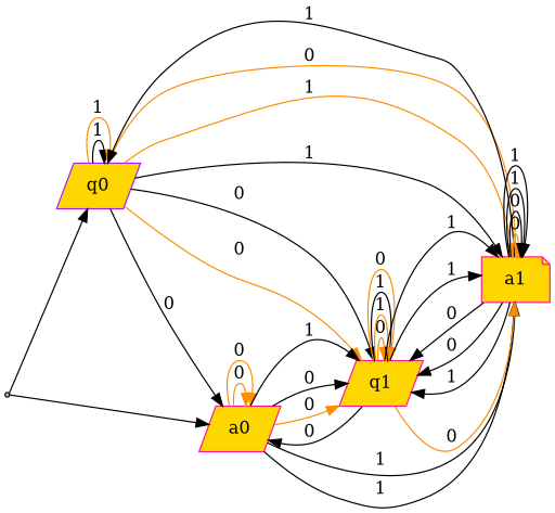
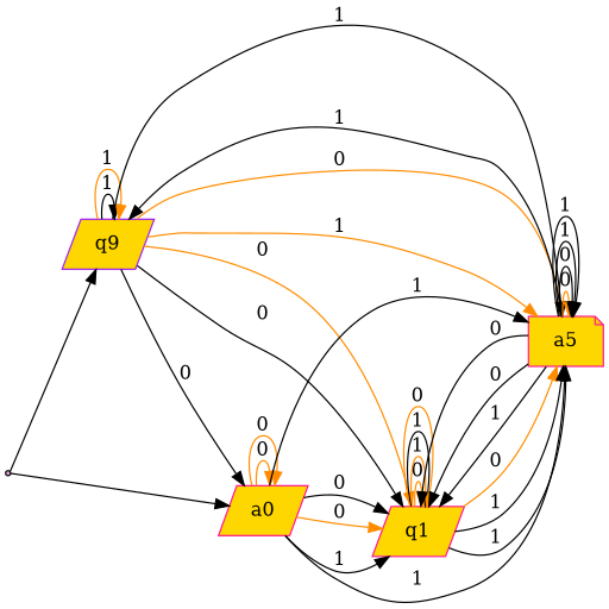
  digraph {
    rankdir=LR
    node [color=deeppink fillcolor=gold shape=parallelogram style=filled]
    edge [color=black]
    inic [color=black fillcolor=plum shape=point]
-   q0 [color=purple]
+   q0 [color=purple label=q9]
    a0
    q1
-   a1 [shape=note]
+   a1 [shape=note label=a5]
    inic -> q0
    inic -> a0
    q0 -> q0 [label=1]
    q0 -> q0 [color=darkorange label=1]
    q0 -> a0 [label=0]
    q0 -> q1 [label=0]
    q0 -> q1 [color=darkorange label=0]
    q0 -> a1 [color=darkorange label=0]
    q0 -> a1 [color=darkorange label=1]
    q0 -> a1 [label=1]
    a0 -> a0 [color=darkorange label=0]
    a0 -> a0 [color=darkorange label=0]
    a0 -> q1 [label=1]
    a0 -> q1 [label=0]
    a0 -> q1 [color=darkorange label=0]
    a0 -> a1 [label=1]
    a0 -> a1 [label=1]
-   q1 -> a0 [label=0]
    q1 -> q1 [color=darkorange label=0]
    q1 -> q1 [color=darkorange label=1]
    q1 -> q1 [label=1]
    q1 -> q1 [color=darkorange label=0]
    q1 -> a1 [color=darkorange label=0]
    q1 -> a1 [label=1]
    q1 -> a1 [label=1]
    a1 -> q0 [label=1]
    a1 -> q1 [label=0]
    a1 -> q1 [label=0]
    a1 -> q1 [label=1]
    a1 -> a1 [color=darkorange label=0]
    a1 -> a1 [label=0]
    a1 -> a1 [label=1]
    a1 -> a1 [label=1]
  }
